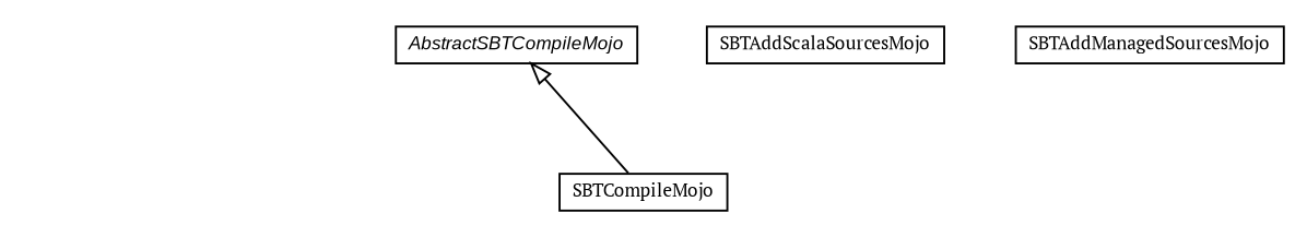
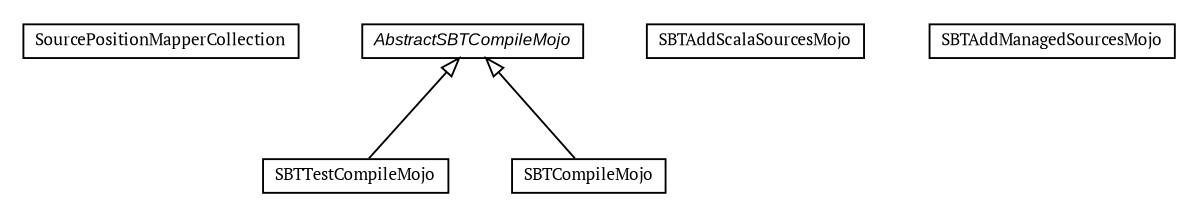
  digraph {
    fontname="PT Serif"
    nodesep=0.25
    ranksep=0.5
    node [fontcolor=black fontname="PT Serif" fontsize=9.0 shape=plaintext]
    edge [arrowtail=empty dir=back fontname="PT Serif" fontsize=10 headport=p labelfontname=arial labelfontsize=10 tailport=p]
+   n1 [label=<<table title="com.google.code.sbt.compiler.plugin.SourcePositionMapperCollection" border="0" cellborder="1" cellspacing="0" cellpadding="2" port="p" href="./SourcePositionMapperCollection.html"> 		<tr><td><table border="0" cellspacing="0" cellpadding="1"> <tr><td align="center" balign="center"> SourcePositionMapperCollection </td></tr> 		</table></td></tr> 		</table>>]
+   n2 [label=<<table title="com.google.code.sbt.compiler.plugin.SBTTestCompileMojo" border="0" cellborder="1" cellspacing="0" cellpadding="2" port="p" href="./SBTTestCompileMojo.html"> 		<tr><td><table border="0" cellspacing="0" cellpadding="1"> <tr><td align="center" balign="center"> SBTTestCompileMojo </td></tr> 		</table></td></tr> 		</table>>]
    n3 [label=<<table title="com.google.code.sbt.compiler.plugin.SBTCompileMojo" border="0" cellborder="1" cellspacing="0" cellpadding="2" port="p" href="./SBTCompileMojo.html"> 		<tr><td><table border="0" cellspacing="0" cellpadding="1"> <tr><td align="center" balign="center"> SBTCompileMojo </td></tr> 		</table></td></tr> 		</table>>]
    n4 [label=<<table title="com.google.code.sbt.compiler.plugin.SBTAddScalaSourcesMojo" border="0" cellborder="1" cellspacing="0" cellpadding="2" port="p" href="./SBTAddScalaSourcesMojo.html"> 		<tr><td><table border="0" cellspacing="0" cellpadding="1"> <tr><td align="center" balign="center"> SBTAddScalaSourcesMojo </td></tr> 		</table></td></tr> 		</table>>]
    n5 [label=<<table title="com.google.code.sbt.compiler.plugin.SBTAddManagedSourcesMojo" border="0" cellborder="1" cellspacing="0" cellpadding="2" port="p" href="./SBTAddManagedSourcesMojo.html"> 		<tr><td><table border="0" cellspacing="0" cellpadding="1"> <tr><td align="center" balign="center"> SBTAddManagedSourcesMojo </td></tr> 		</table></td></tr> 		</table>>]
    n6 [label=<<table title="com.google.code.sbt.compiler.plugin.AbstractSBTCompileMojo" border="0" cellborder="1" cellspacing="0" cellpadding="2" port="p" href="./AbstractSBTCompileMojo.html"> 		<tr><td><table border="0" cellspacing="0" cellpadding="1"> <tr><td align="center" balign="center"><font face="arial italic"> AbstractSBTCompileMojo </font></td></tr> 		</table></td></tr> 		</table>>]
+   n6 -> n2
    n6 -> n3
  }
